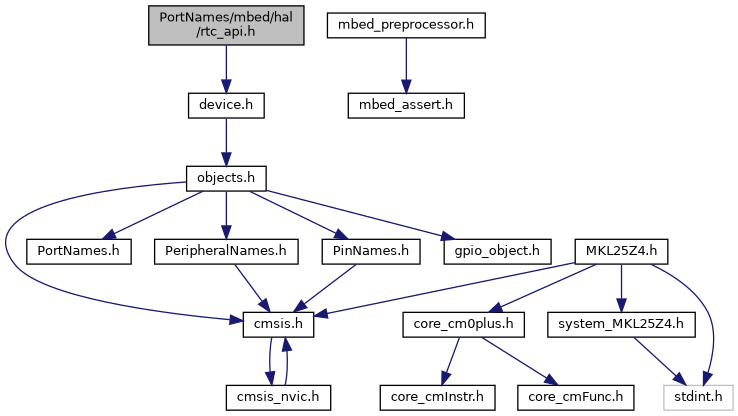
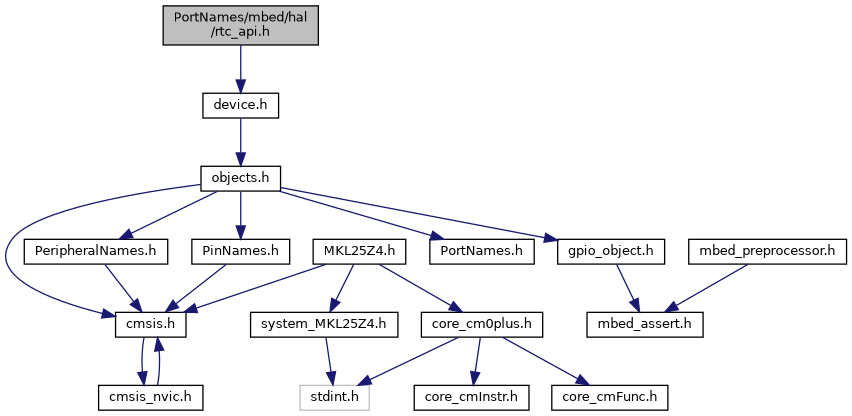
  digraph {
    node [color=black fillcolor=white fontname=Helvetica fontsize=10 shape=record style=filled]
    edge [color=midnightblue fontname=Helvetica fontsize=10 labelfontname=Helvetica labelfontsize=10 style=solid]
    n1 [fillcolor=grey75 fontcolor=black height=0.2 label="PortNames/mbed/hal\l/rtc_api.h" width=0.4]
    n2 [height=0.2 label="device.h" width=0.4]
    n3 [height=0.2 label="objects.h" width=0.4]
    n4 [height=0.2 label="cmsis.h" width=0.4]
    n5 [height=0.2 label="PortNames.h" width=0.4]
    n6 [height=0.2 label="PeripheralNames.h" width=0.4]
    n7 [height=0.2 label="PinNames.h" width=0.4]
    n8 [height=0.2 label="gpio_object.h" width=0.4]
    n9 [height=0.2 label="cmsis_nvic.h" width=0.4]
    n10 [height=0.2 label="mbed_assert.h" width=0.4]
    n11 [height=0.2 label="MKL25Z4.h" width=0.4]
    n12 [height=0.2 label="core_cm0plus.h" width=0.4]
    n13 [height=0.2 label="system_MKL25Z4.h" width=0.4]
    n14 [color=grey75 height=0.2 label="stdint.h" width=0.4]
    n15 [height=0.2 label="core_cmInstr.h" width=0.4]
    n16 [height=0.2 label="core_cmFunc.h" width=0.4]
    n17 [height=0.2 label="mbed_preprocessor.h" width=0.4]
    n1 -> n2
    n2 -> n3
    n3 -> n4
    n3 -> n5
    n3 -> n6
    n3 -> n7
    n3 -> n8
    n4 -> n9
    n6 -> n4
    n7 -> n4
+   n8 -> n10
    n9 -> n4
    n11 -> n4
    n11 -> n12
    n11 -> n13
-   n11 -> n14
+   n12 -> n14
    n12 -> n15
    n12 -> n16
    n13 -> n14
    n17 -> n10
  }
